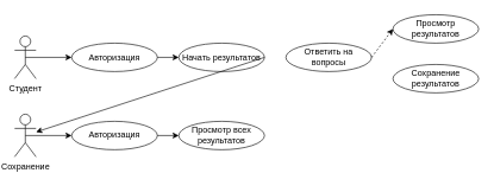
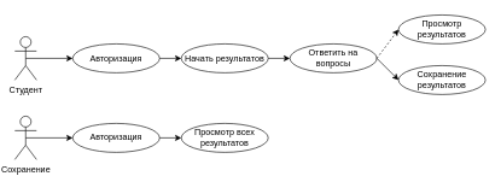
  <mxCell id="0" />
  <mxCell id="1" parent="0" />
  <mxCell id="2" value="Студент" style="shape=umlActor;verticalLabelPosition=bottom;labelBackgroundColor=#ffffff;verticalAlign=top;html=1;outlineConnect=0;" vertex="1" parent="1"><mxGeometry x="20" y="50" width="30" height="60" as="geometry" /></mxCell>
  <mxCell id="3" value="Авторизация" style="ellipse;whiteSpace=wrap;html=1;" vertex="1" parent="1"><mxGeometry x="100" y="60" width="120" height="40" as="geometry" /></mxCell>
  <mxCell id="4" value="" style="endArrow=classic;html=1;exitX=0.5;exitY=0.5;exitDx=0;exitDy=0;exitPerimeter=0;entryX=0;entryY=0.5;entryDx=0;entryDy=0;" edge="1" parent="1" source="2" target="3"><mxGeometry width="50" height="50" relative="1" as="geometry"><mxPoint x="300" y="30" as="sourcePoint" /><mxPoint x="350" y="-20" as="targetPoint" /></mxGeometry></mxCell>
  <mxCell id="5" value="Начать результатов" style="ellipse;whiteSpace=wrap;html=1;" vertex="1" parent="1"><mxGeometry x="250" y="60" width="120" height="40" as="geometry" /></mxCell>
  <mxCell id="6" value="" style="endArrow=classic;html=1;exitX=1;exitY=0.5;exitDx=0;exitDy=0;entryX=0;entryY=0.5;entryDx=0;entryDy=0;" edge="1" parent="1" source="3" target="5"><mxGeometry width="50" height="50" relative="1" as="geometry"><mxPoint x="300" y="30" as="sourcePoint" /><mxPoint x="350" y="-20" as="targetPoint" /></mxGeometry></mxCell>
  <mxCell id="7" value="Ответить на вопросы" style="ellipse;whiteSpace=wrap;html=1;" vertex="1" parent="1"><mxGeometry x="400" y="60" width="120" height="40" as="geometry" /></mxCell>
- <mxCell id="8" value="" style="endArrow=classic;html=1;exitX=1;exitY=0.5;exitDx=0;exitDy=0;" edge="1" parent="1" source="5" target="13"><mxGeometry width="50" height="50" relative="1" as="geometry"><mxPoint x="300" y="30" as="sourcePoint" /><mxPoint x="350" y="-20" as="targetPoint" /></mxGeometry></mxCell>
+ <mxCell id="8" value="" style="endArrow=classic;html=1;exitX=1;exitY=0.5;exitDx=0;exitDy=0;entryX=0;entryY=0.5;entryDx=0;entryDy=0;" edge="1" parent="1" source="5" target="7"><mxGeometry width="50" height="50" relative="1" as="geometry"><mxPoint x="300" y="30" as="sourcePoint" /><mxPoint x="350" y="-20" as="targetPoint" /></mxGeometry></mxCell>
  <mxCell id="9" value="Просмотр результатов" style="ellipse;whiteSpace=wrap;html=1;" vertex="1" parent="1"><mxGeometry x="550" y="20" width="120" height="40" as="geometry" /></mxCell>
  <mxCell id="10" value="Сохранение результатов" style="ellipse;whiteSpace=wrap;html=1;" vertex="1" parent="1"><mxGeometry x="550" y="90" width="120" height="40" as="geometry" /></mxCell>
+ <mxCell id="11" value="" style="endArrow=classic;html=1;exitX=1;exitY=0.5;exitDx=0;exitDy=0;entryX=0;entryY=0.5;entryDx=0;entryDy=0;" edge="1" parent="1" source="7" target="10"><mxGeometry width="50" height="50" relative="1" as="geometry"><mxPoint x="300" y="30" as="sourcePoint" /><mxPoint x="350" y="-20" as="targetPoint" /></mxGeometry></mxCell>
  <mxCell id="12" value="" style="endArrow=classic;html=1;exitX=1;exitY=0.5;exitDx=0;exitDy=0;entryX=0;entryY=0.5;entryDx=0;entryDy=0;dashed=1;" edge="1" parent="1" source="7" target="9"><mxGeometry width="50" height="50" relative="1" as="geometry"><mxPoint x="300" y="30" as="sourcePoint" /><mxPoint x="350" y="-20" as="targetPoint" /></mxGeometry></mxCell>
  <mxCell id="13" value="Сохранение" style="shape=umlActor;verticalLabelPosition=bottom;labelBackgroundColor=#ffffff;verticalAlign=top;html=1;outlineConnect=0;" vertex="1" parent="1"><mxGeometry x="20" y="160" width="30" height="60" as="geometry" /></mxCell>
  <mxCell id="14" value="Авторизация" style="ellipse;whiteSpace=wrap;html=1;" vertex="1" parent="1"><mxGeometry x="100" y="170" width="120" height="40" as="geometry" /></mxCell>
  <mxCell id="15" value="" style="endArrow=classic;html=1;exitX=0.5;exitY=0.5;exitDx=0;exitDy=0;exitPerimeter=0;entryX=0;entryY=0.5;entryDx=0;entryDy=0;" edge="1" parent="1" source="13" target="14"><mxGeometry width="50" height="50" relative="1" as="geometry"><mxPoint x="300" y="130" as="sourcePoint" /><mxPoint x="350" y="80" as="targetPoint" /></mxGeometry></mxCell>
  <mxCell id="16" value="Просмотр всех результатов" style="ellipse;whiteSpace=wrap;html=1;" vertex="1" parent="1"><mxGeometry x="250" y="170" width="120" height="40" as="geometry" /></mxCell>
  <mxCell id="17" value="" style="endArrow=classic;html=1;exitX=1;exitY=0.5;exitDx=0;exitDy=0;entryX=0;entryY=0.5;entryDx=0;entryDy=0;" edge="1" parent="1" source="14" target="16"><mxGeometry width="50" height="50" relative="1" as="geometry"><mxPoint x="300" y="130" as="sourcePoint" /><mxPoint x="350" y="80" as="targetPoint" /></mxGeometry></mxCell>
